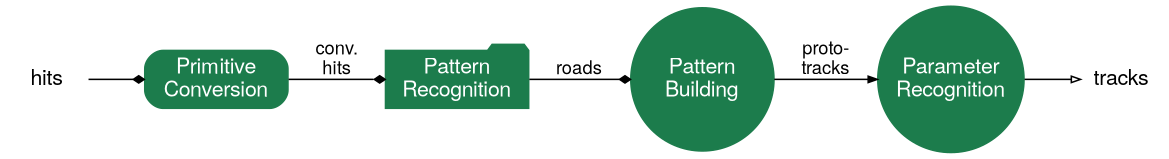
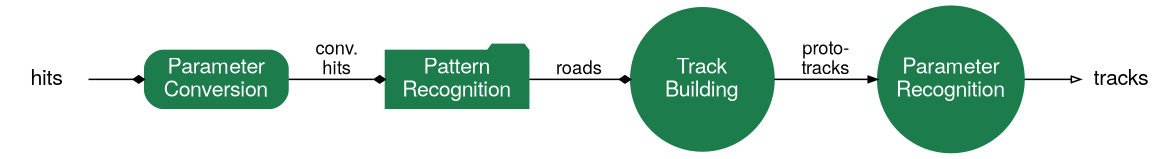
  digraph {
    rankdir=LR
    node [fontname="Helvetica, sans-serif" fontsize=14 shape=plaintext color="#1C7C4C" fixed_size=true fontcolor=white style="rounded,filled"]
    edge [arrowhead=diamond arrowsize=0.6 fontname="Helvetica, sans-serif" fontsize=12]
    n1 [label=hits color="" fixed_size="" fontcolor="" style=""]
-   n2 [label="Primitive\nConversion" shape=box width=1.3]
+   n2 [label="Parameter\nConversion" shape=box width=1.3]
    n3 [label="Pattern\nRecognition" shape=folder width=1.3]
    n4 [label=tracks color="" fixed_size="" fontcolor="" style=""]
-   n5 [label="Pattern\nBuilding" shape=circle width=1.3]
+   n5 [label="Track\nBuilding" shape=circle width=1.3]
    n6 [label="Parameter\nRecognition" shape=circle width=1.3]
    n1 -> n2
    n2 -> n3 [label="conv.\nhits"]
    n3 -> n5 [label=roads]
    n5 -> n6 [arrowhead=normal label="proto-\ntracks"]
    n6 -> n4 [arrowhead=onormal]
  }
